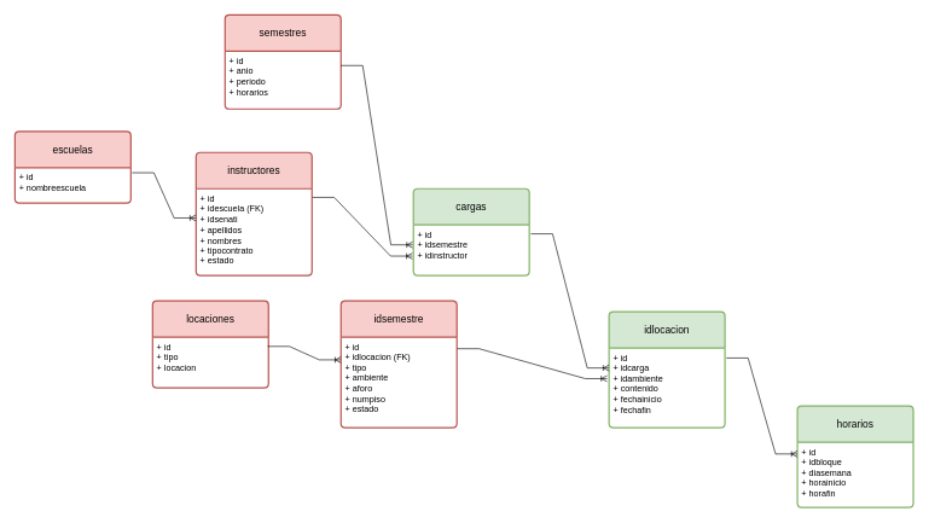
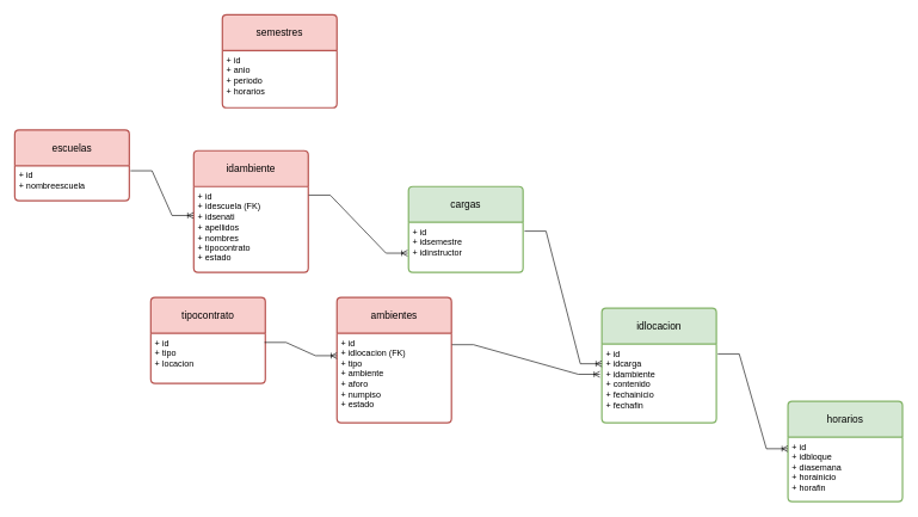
  <mxCell id="0" />
  <mxCell id="1" parent="0" />
- <mxCell id="2" value="instructores" style="swimlane;childLayout=stackLayout;horizontal=1;startSize=50;horizontalStack=0;rounded=1;fontSize=14;fontStyle=0;strokeWidth=2;resizeParent=0;resizeLast=1;shadow=0;dashed=0;align=center;arcSize=4;whiteSpace=wrap;html=1;fillColor=#f8cecc;strokeColor=#b85450;" parent="1" vertex="1"><mxGeometry x="270" y="210" width="160" height="170" as="geometry" /></mxCell>
+ <mxCell id="2" value="idambiente" style="swimlane;childLayout=stackLayout;horizontal=1;startSize=50;horizontalStack=0;rounded=1;fontSize=14;fontStyle=0;strokeWidth=2;resizeParent=0;resizeLast=1;shadow=0;dashed=0;align=center;arcSize=4;whiteSpace=wrap;html=1;fillColor=#f8cecc;strokeColor=#b85450;" parent="1" vertex="1"><mxGeometry x="270" y="210" width="160" height="170" as="geometry" /></mxCell>
  <mxCell id="3" value="+ id&lt;div&gt;+ idescuela (FK)&lt;br&gt;&lt;div&gt;+ idsenati&lt;br&gt;&lt;div&gt;+ apellidos&lt;/div&gt;&lt;div&gt;+ nombres&lt;/div&gt;&lt;/div&gt;&lt;/div&gt;&lt;div&gt;+ tipocontrato&lt;/div&gt;&lt;div&gt;+ estado&lt;/div&gt;" style="align=left;strokeColor=none;fillColor=none;spacingLeft=4;fontSize=12;verticalAlign=top;resizable=0;rotatable=0;part=1;html=1;" parent="2" vertex="1"><mxGeometry y="50" width="160" height="120" as="geometry" /></mxCell>
  <mxCell id="4" value="semestres" style="swimlane;childLayout=stackLayout;horizontal=1;startSize=50;horizontalStack=0;rounded=1;fontSize=14;fontStyle=0;strokeWidth=2;resizeParent=0;resizeLast=1;shadow=0;dashed=0;align=center;arcSize=4;whiteSpace=wrap;html=1;fillColor=#f8cecc;strokeColor=#b85450;" parent="1" vertex="1"><mxGeometry x="310" y="20" width="160" height="130" as="geometry" /></mxCell>
  <mxCell id="5" value="+ id&lt;div&gt;+ anio&lt;/div&gt;&lt;div&gt;+ periodo&lt;/div&gt;&lt;div&gt;+ horarios&lt;/div&gt;" style="align=left;strokeColor=none;fillColor=none;spacingLeft=4;fontSize=12;verticalAlign=top;resizable=0;rotatable=0;part=1;html=1;" parent="4" vertex="1"><mxGeometry y="50" width="160" height="80" as="geometry" /></mxCell>
- <mxCell id="6" value="idsemestre" style="swimlane;childLayout=stackLayout;horizontal=1;startSize=50;horizontalStack=0;rounded=1;fontSize=14;fontStyle=0;strokeWidth=2;resizeParent=0;resizeLast=1;shadow=0;dashed=0;align=center;arcSize=4;whiteSpace=wrap;html=1;fillColor=#f8cecc;strokeColor=#b85450;" parent="1" vertex="1"><mxGeometry x="470" y="415" width="160" height="175" as="geometry" /></mxCell>
+ <mxCell id="6" value="ambientes" style="swimlane;childLayout=stackLayout;horizontal=1;startSize=50;horizontalStack=0;rounded=1;fontSize=14;fontStyle=0;strokeWidth=2;resizeParent=0;resizeLast=1;shadow=0;dashed=0;align=center;arcSize=4;whiteSpace=wrap;html=1;fillColor=#f8cecc;strokeColor=#b85450;" parent="1" vertex="1"><mxGeometry x="470" y="415" width="160" height="175" as="geometry" /></mxCell>
  <mxCell id="7" value="+ id&lt;div&gt;+ idlocacion (FK)&lt;br&gt;&lt;div&gt;+ tipo&lt;/div&gt;&lt;div&gt;+ ambiente&lt;/div&gt;&lt;/div&gt;&lt;div&gt;+ aforo&lt;/div&gt;&lt;div&gt;+ numpiso&lt;/div&gt;&lt;div&gt;+ estado&lt;/div&gt;" style="align=left;strokeColor=none;fillColor=none;spacingLeft=4;fontSize=12;verticalAlign=top;resizable=0;rotatable=0;part=1;html=1;" parent="6" vertex="1"><mxGeometry y="50" width="160" height="125" as="geometry" /></mxCell>
- <mxCell id="8" value="locaciones" style="swimlane;childLayout=stackLayout;horizontal=1;startSize=50;horizontalStack=0;rounded=1;fontSize=14;fontStyle=0;strokeWidth=2;resizeParent=0;resizeLast=1;shadow=0;dashed=0;align=center;arcSize=4;whiteSpace=wrap;html=1;fillColor=#f8cecc;strokeColor=#b85450;" parent="1" vertex="1"><mxGeometry x="210" y="415" width="160" height="120" as="geometry" /></mxCell>
+ <mxCell id="8" value="tipocontrato" style="swimlane;childLayout=stackLayout;horizontal=1;startSize=50;horizontalStack=0;rounded=1;fontSize=14;fontStyle=0;strokeWidth=2;resizeParent=0;resizeLast=1;shadow=0;dashed=0;align=center;arcSize=4;whiteSpace=wrap;html=1;fillColor=#f8cecc;strokeColor=#b85450;" parent="1" vertex="1"><mxGeometry x="210" y="415" width="160" height="120" as="geometry" /></mxCell>
  <mxCell id="9" value="+ id&lt;div&gt;+ tipo&lt;br&gt;&lt;div&gt;+ locacion&lt;/div&gt;&lt;/div&gt;" style="align=left;strokeColor=none;fillColor=none;spacingLeft=4;fontSize=12;verticalAlign=top;resizable=0;rotatable=0;part=1;html=1;" parent="8" vertex="1"><mxGeometry y="50" width="160" height="70" as="geometry" /></mxCell>
  <mxCell id="10" value="escuelas" style="swimlane;childLayout=stackLayout;horizontal=1;startSize=50;horizontalStack=0;rounded=1;fontSize=14;fontStyle=0;strokeWidth=2;resizeParent=0;resizeLast=1;shadow=0;dashed=0;align=center;arcSize=4;whiteSpace=wrap;html=1;fillColor=#f8cecc;strokeColor=#b85450;" parent="1" vertex="1"><mxGeometry x="20" y="181" width="160" height="99" as="geometry" /></mxCell>
  <mxCell id="11" value="+ id&lt;div&gt;+ nombreescuela&lt;/div&gt;" style="align=left;strokeColor=none;fillColor=none;spacingLeft=4;fontSize=12;verticalAlign=top;resizable=0;rotatable=0;part=1;html=1;" parent="10" vertex="1"><mxGeometry y="50" width="160" height="49" as="geometry" /></mxCell>
  <mxCell id="12" value="cargas" style="swimlane;childLayout=stackLayout;horizontal=1;startSize=50;horizontalStack=0;rounded=1;fontSize=14;fontStyle=0;strokeWidth=2;resizeParent=0;resizeLast=1;shadow=0;dashed=0;align=center;arcSize=4;whiteSpace=wrap;html=1;fillColor=#d5e8d4;strokeColor=#82b366;" parent="1" vertex="1"><mxGeometry x="570" y="260" width="160" height="120" as="geometry" /></mxCell>
  <mxCell id="13" value="+ id&lt;div&gt;+ idsemestre&lt;/div&gt;&lt;div&gt;+ idinstructor&lt;/div&gt;" style="align=left;strokeColor=none;fillColor=none;spacingLeft=4;fontSize=12;verticalAlign=top;resizable=0;rotatable=0;part=1;html=1;" parent="12" vertex="1"><mxGeometry y="50" width="160" height="70" as="geometry" /></mxCell>
  <mxCell id="14" value="" style="edgeStyle=entityRelationEdgeStyle;fontSize=12;html=1;endArrow=ERoneToMany;rounded=0;exitX=1.011;exitY=0.143;exitDx=0;exitDy=0;exitPerimeter=0;entryX=-0.002;entryY=0.337;entryDx=0;entryDy=0;entryPerimeter=0;" parent="1" source="11" target="3" edge="1"><mxGeometry width="100" height="100" relative="1" as="geometry"><mxPoint x="450" y="430" as="sourcePoint" /><mxPoint x="550" y="330" as="targetPoint" /></mxGeometry></mxCell>
  <mxCell id="15" value="" style="edgeStyle=entityRelationEdgeStyle;fontSize=12;html=1;endArrow=ERoneToMany;rounded=0;exitX=0.993;exitY=0.182;exitDx=0;exitDy=0;exitPerimeter=0;entryX=0;entryY=0.25;entryDx=0;entryDy=0;" parent="1" source="9" target="7" edge="1"><mxGeometry width="100" height="100" relative="1" as="geometry"><mxPoint x="450" y="430" as="sourcePoint" /><mxPoint x="550" y="330" as="targetPoint" /></mxGeometry></mxCell>
  <mxCell id="16" value="" style="edgeStyle=entityRelationEdgeStyle;fontSize=12;html=1;endArrow=ERoneToMany;rounded=0;exitX=1.004;exitY=0.1;exitDx=0;exitDy=0;exitPerimeter=0;entryX=-0.009;entryY=0.615;entryDx=0;entryDy=0;entryPerimeter=0;" parent="1" source="3" target="13" edge="1"><mxGeometry width="100" height="100" relative="1" as="geometry"><mxPoint x="480" y="490" as="sourcePoint" /><mxPoint x="580" y="390" as="targetPoint" /></mxGeometry></mxCell>
  <mxCell id="17" value="idlocacion" style="swimlane;childLayout=stackLayout;horizontal=1;startSize=50;horizontalStack=0;rounded=1;fontSize=14;fontStyle=0;strokeWidth=2;resizeParent=0;resizeLast=1;shadow=0;dashed=0;align=center;arcSize=4;whiteSpace=wrap;html=1;fillColor=#d5e8d4;strokeColor=#82b366;" parent="1" vertex="1"><mxGeometry x="840" y="430" width="160" height="160" as="geometry" /></mxCell>
  <mxCell id="18" value="+ id&lt;div&gt;+ idcarga&lt;/div&gt;&lt;div&gt;+ idambiente&lt;/div&gt;&lt;div&gt;+ contenido&lt;/div&gt;&lt;div&gt;+ fechainicio&lt;/div&gt;&lt;div&gt;+ fechafin&lt;/div&gt;" style="align=left;strokeColor=none;fillColor=none;spacingLeft=4;fontSize=12;verticalAlign=top;resizable=0;rotatable=0;part=1;html=1;" parent="17" vertex="1"><mxGeometry y="50" width="160" height="110" as="geometry" /></mxCell>
- <mxCell id="19" value="" style="edgeStyle=entityRelationEdgeStyle;fontSize=12;html=1;endArrow=ERoneToMany;rounded=0;exitX=1;exitY=0.25;exitDx=0;exitDy=0;entryX=-0.007;entryY=0.393;entryDx=0;entryDy=0;entryPerimeter=0;" parent="1" source="5" target="13" edge="1"><mxGeometry width="100" height="100" relative="1" as="geometry"><mxPoint x="510" y="180" as="sourcePoint" /><mxPoint x="610" y="80" as="targetPoint" /></mxGeometry></mxCell>
  <mxCell id="20" value="" style="edgeStyle=entityRelationEdgeStyle;fontSize=12;html=1;endArrow=ERoneToMany;rounded=0;exitX=1.013;exitY=0.176;exitDx=0;exitDy=0;exitPerimeter=0;entryX=0;entryY=0.25;entryDx=0;entryDy=0;" parent="1" source="13" target="18" edge="1"><mxGeometry width="100" height="100" relative="1" as="geometry"><mxPoint x="670" y="510" as="sourcePoint" /><mxPoint x="770" y="410" as="targetPoint" /></mxGeometry></mxCell>
  <mxCell id="21" value="" style="edgeStyle=entityRelationEdgeStyle;fontSize=12;html=1;endArrow=ERoneToMany;rounded=0;exitX=1.004;exitY=0.127;exitDx=0;exitDy=0;exitPerimeter=0;entryX=-0.017;entryY=0.384;entryDx=0;entryDy=0;entryPerimeter=0;" parent="1" source="7" target="18" edge="1"><mxGeometry width="100" height="100" relative="1" as="geometry"><mxPoint x="670" y="540" as="sourcePoint" /><mxPoint x="770" y="440" as="targetPoint" /></mxGeometry></mxCell>
  <mxCell id="22" value="horarios" style="swimlane;childLayout=stackLayout;horizontal=1;startSize=50;horizontalStack=0;rounded=1;fontSize=14;fontStyle=0;strokeWidth=2;resizeParent=0;resizeLast=1;shadow=0;dashed=0;align=center;arcSize=4;whiteSpace=wrap;html=1;fillColor=#d5e8d4;strokeColor=#82b366;" parent="1" vertex="1"><mxGeometry x="1100" y="560" width="160" height="140" as="geometry" /></mxCell>
  <mxCell id="23" value="+ id&lt;div&gt;+ idbloque&lt;/div&gt;&lt;div&gt;+ diasemana&lt;/div&gt;&lt;div&gt;+ horainicio&lt;/div&gt;&lt;div&gt;+ horafin&lt;/div&gt;" style="align=left;strokeColor=none;fillColor=none;spacingLeft=4;fontSize=12;verticalAlign=top;resizable=0;rotatable=0;part=1;html=1;" parent="22" vertex="1"><mxGeometry y="50" width="160" height="90" as="geometry" /></mxCell>
  <mxCell id="24" value="" style="edgeStyle=entityRelationEdgeStyle;fontSize=12;html=1;endArrow=ERoneToMany;rounded=0;exitX=1.012;exitY=0.125;exitDx=0;exitDy=0;exitPerimeter=0;entryX=-0.001;entryY=0.18;entryDx=0;entryDy=0;entryPerimeter=0;" parent="1" source="18" target="23" edge="1"><mxGeometry width="100" height="100" relative="1" as="geometry"><mxPoint x="1080" y="600" as="sourcePoint" /><mxPoint x="1180" y="500" as="targetPoint" /></mxGeometry></mxCell>
